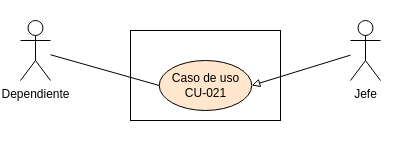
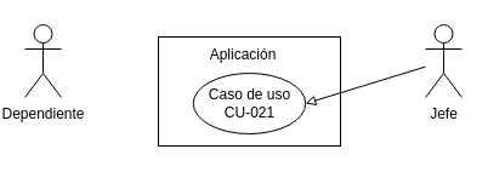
  <mxCell id="0" />
  <mxCell id="1" parent="0" />
  <mxCell id="2" value="" style="rounded=0;whiteSpace=wrap;html=1;" parent="1" vertex="1"><mxGeometry x="130" y="30" width="150" height="90" as="geometry" /></mxCell>
  <mxCell id="3" value="Dependiente&lt;div&gt;&lt;br&gt;&lt;/div&gt;" style="shape=umlActor;verticalLabelPosition=bottom;verticalAlign=top;html=1;outlineConnect=0;" parent="1" vertex="1"><mxGeometry x="20" y="20" width="30" height="60" as="geometry" /></mxCell>
  <mxCell id="4" style="rounded=0;orthogonalLoop=1;jettySize=auto;html=1;entryX=1;entryY=0.5;entryDx=0;entryDy=0;strokeColor=default;endArrow=block;endFill=0;" parent="1" source="5" target="7" edge="1"><mxGeometry relative="1" as="geometry" /></mxCell>
  <mxCell id="5" value="Jefe" style="shape=umlActor;verticalLabelPosition=bottom;verticalAlign=top;html=1;outlineConnect=0;" parent="1" vertex="1"><mxGeometry x="350" y="20" width="30" height="60" as="geometry" /></mxCell>
- <mxCell id="7" value="Caso de uso&lt;div&gt;CU-021&lt;/div&gt;" style="ellipse;whiteSpace=wrap;html=1;fillColor=#ffe6cc;" parent="1" vertex="1"><mxGeometry x="158.75" y="60" width="92.5" height="50" as="geometry" /></mxCell>
- <mxCell id="8" style="rounded=0;orthogonalLoop=1;jettySize=auto;html=1;strokeColor=default;endArrow=none;endFill=0;entryX=0;entryY=0.5;entryDx=0;entryDy=0;" parent="1" source="3" target="7" edge="1"><mxGeometry relative="1" as="geometry"><mxPoint x="360" y="50" as="sourcePoint" /><mxPoint x="160" y="77" as="targetPoint" /></mxGeometry></mxCell>
+ <mxCell id="6" value="Aplicación" style="text;html=1;align=center;verticalAlign=middle;whiteSpace=wrap;rounded=0;" parent="1" vertex="1"><mxGeometry x="170" y="30" width="60" height="30" as="geometry" /></mxCell>
+ <mxCell id="7" value="Caso de uso&lt;div&gt;CU-021&lt;/div&gt;" style="ellipse;whiteSpace=wrap;html=1;" parent="1" vertex="1"><mxGeometry x="158.75" y="60" width="92.5" height="50" as="geometry" /></mxCell>
